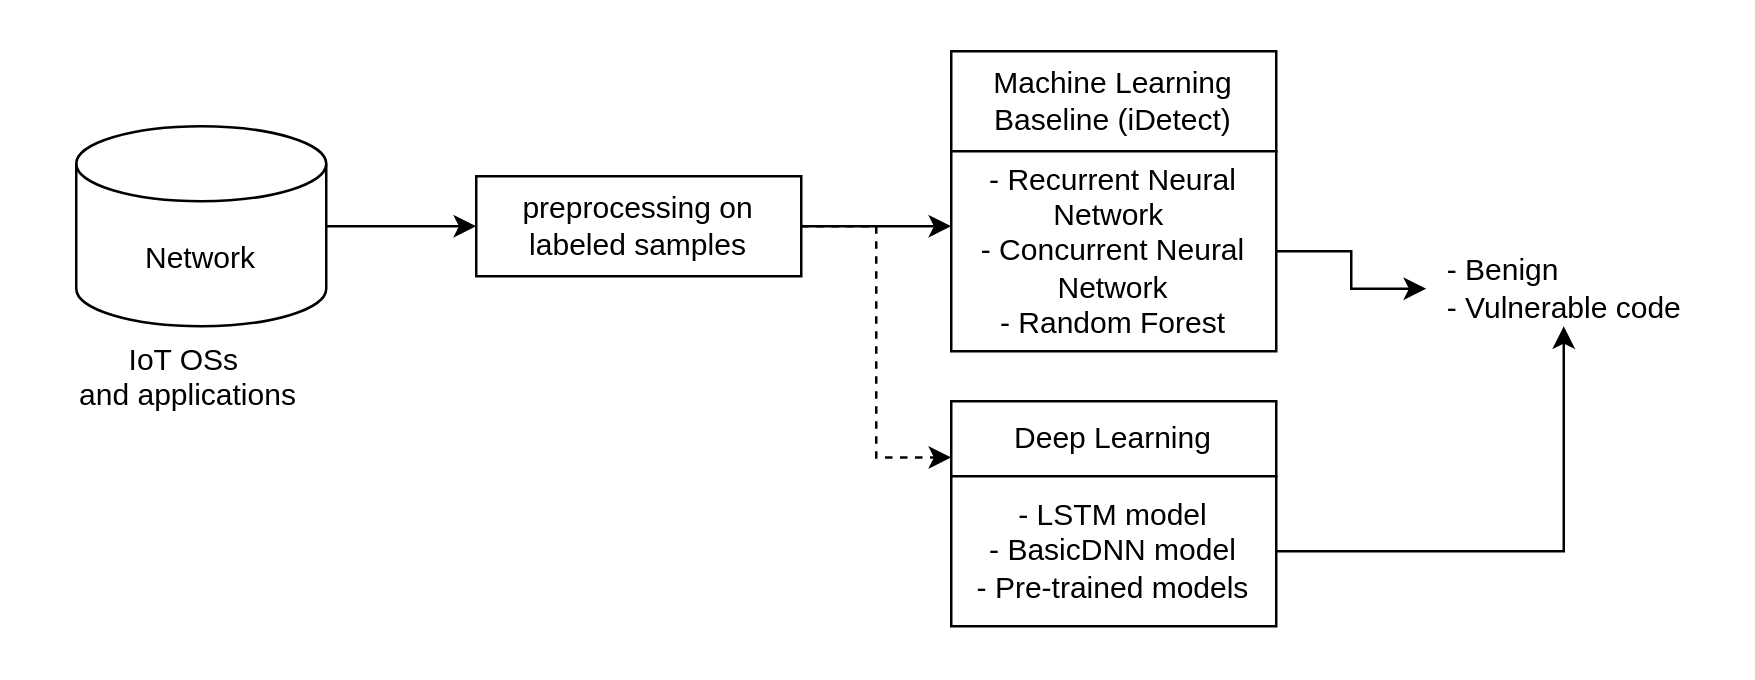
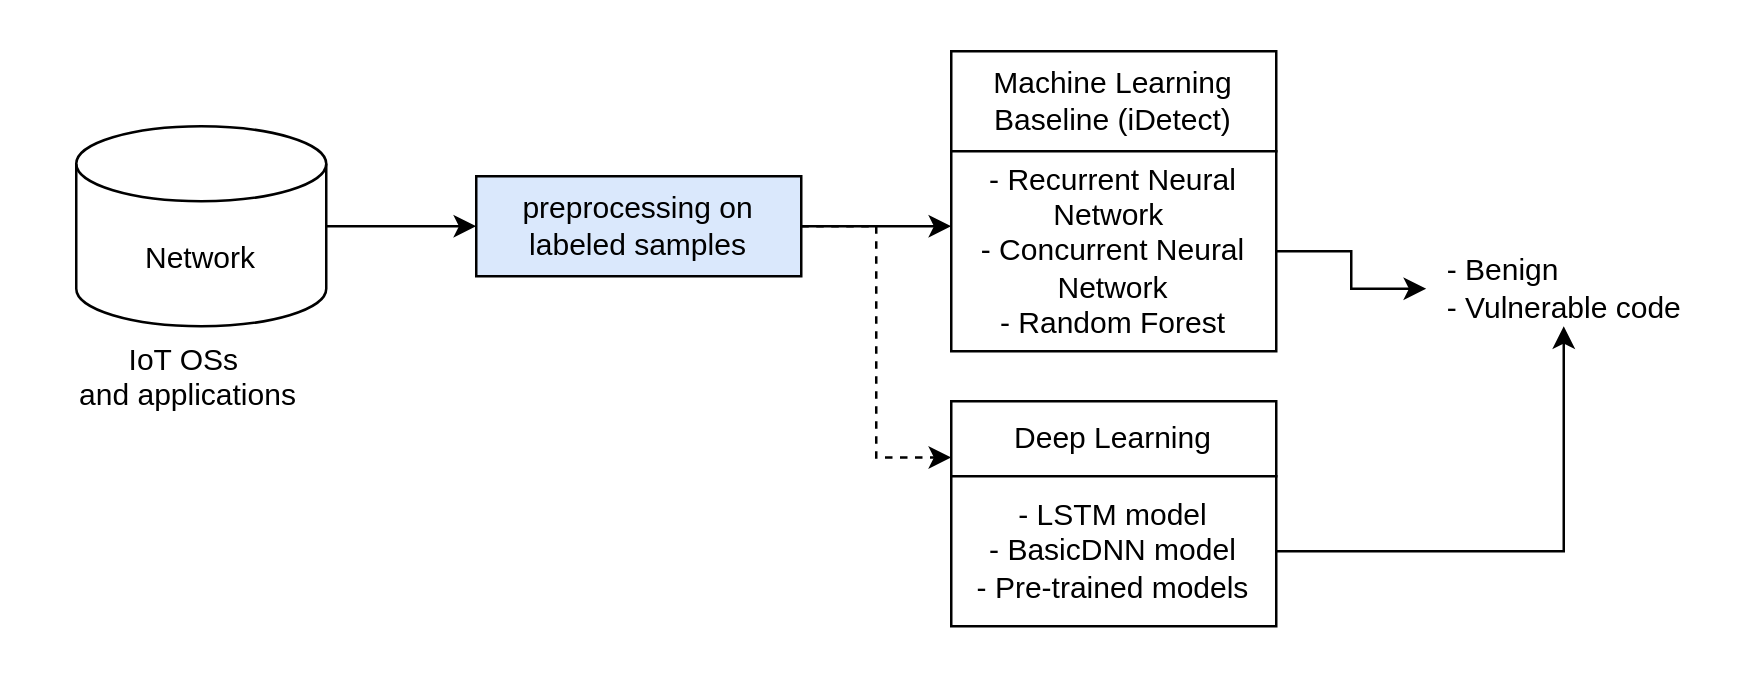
  <mxCell id="0" />
  <mxCell id="1" parent="0" />
  <mxCell id="2" style="edgeStyle=orthogonalEdgeStyle;rounded=0;orthogonalLoop=1;jettySize=auto;html=1;entryX=0;entryY=0.5;entryDx=0;entryDy=0;" edge="1" parent="1" source="3" target="7"><mxGeometry relative="1" as="geometry" /></mxCell>
  <mxCell id="3" value="Network" style="shape=cylinder3;whiteSpace=wrap;html=1;boundedLbl=1;backgroundOutline=1;size=15;" vertex="1" parent="1"><mxGeometry x="30" y="50" width="100" height="80" as="geometry" /></mxCell>
  <mxCell id="4" value="&lt;span style=&quot;color: rgb(0 , 0 , 0) ; font-family: &amp;#34;helvetica&amp;#34; ; font-size: 12px ; font-style: normal ; font-weight: 400 ; letter-spacing: normal ; text-indent: 0px ; text-transform: none ; word-spacing: 0px ; background-color: rgb(255 , 255 , 255) ; display: inline ; float: none&quot;&gt;IoT OSs&amp;nbsp;&lt;/span&gt;&lt;br style=&quot;color: rgb(0 , 0 , 0) ; font-family: &amp;#34;helvetica&amp;#34; ; font-size: 12px ; font-style: normal ; font-weight: 400 ; letter-spacing: normal ; text-indent: 0px ; text-transform: none ; word-spacing: 0px&quot;&gt;&lt;span style=&quot;color: rgb(0 , 0 , 0) ; font-family: &amp;#34;helvetica&amp;#34; ; font-size: 12px ; font-style: normal ; font-weight: 400 ; letter-spacing: normal ; text-indent: 0px ; text-transform: none ; word-spacing: 0px ; background-color: rgb(255 , 255 , 255) ; display: inline ; float: none&quot;&gt;and applications&lt;/span&gt;" style="text;whiteSpace=wrap;html=1;align=center;" vertex="1" parent="1"><mxGeometry x="20" y="130" width="110" height="40" as="geometry" /></mxCell>
  <mxCell id="5" style="edgeStyle=orthogonalEdgeStyle;rounded=0;orthogonalLoop=1;jettySize=auto;html=1;entryX=0;entryY=0.375;entryDx=0;entryDy=0;entryPerimeter=0;" edge="1" parent="1" source="7" target="13"><mxGeometry relative="1" as="geometry" /></mxCell>
  <mxCell id="6" style="edgeStyle=orthogonalEdgeStyle;rounded=0;orthogonalLoop=1;jettySize=auto;html=1;entryX=0;entryY=0.75;entryDx=0;entryDy=0;dashed=1;" edge="1" parent="1" source="7" target="9"><mxGeometry relative="1" as="geometry" /></mxCell>
- <mxCell id="7" value="preprocessing on labeled samples" style="whiteSpace=wrap;html=1;" vertex="1" parent="1"><mxGeometry x="190" y="70" width="130" height="40" as="geometry" /></mxCell>
+ <mxCell id="7" value="preprocessing on labeled samples" style="whiteSpace=wrap;html=1;fillColor=#dae8fc;" vertex="1" parent="1"><mxGeometry x="190" y="70" width="130" height="40" as="geometry" /></mxCell>
  <mxCell id="8" value="Machine Learning Baseline (iDetect)" style="whiteSpace=wrap;html=1;" vertex="1" parent="1"><mxGeometry x="380" y="20" width="130" height="40" as="geometry" /></mxCell>
  <mxCell id="9" value="Deep Learning" style="whiteSpace=wrap;html=1;" vertex="1" parent="1"><mxGeometry x="380" y="160" width="130" height="30" as="geometry" /></mxCell>
  <mxCell id="10" style="edgeStyle=orthogonalEdgeStyle;rounded=0;orthogonalLoop=1;jettySize=auto;html=1;" edge="1" parent="1" source="11" target="14"><mxGeometry relative="1" as="geometry" /></mxCell>
  <mxCell id="11" value="- LSTM model&lt;br&gt;- BasicDNN model&lt;br&gt;- Pre-trained models" style="whiteSpace=wrap;html=1;" vertex="1" parent="1"><mxGeometry x="380" y="190" width="130" height="60" as="geometry" /></mxCell>
  <mxCell id="12" style="edgeStyle=orthogonalEdgeStyle;rounded=0;orthogonalLoop=1;jettySize=auto;html=1;" edge="1" parent="1" source="13" target="14"><mxGeometry relative="1" as="geometry" /></mxCell>
  <mxCell id="13" value="&lt;span style=&quot;text-align: left&quot;&gt;- Recurrent Neural Network&amp;nbsp;&lt;/span&gt;&lt;br style=&quot;text-align: left&quot;&gt;&lt;span style=&quot;text-align: left&quot;&gt;- Concurrent Neural Network&lt;/span&gt;&lt;br style=&quot;text-align: left&quot;&gt;&lt;span style=&quot;text-align: left&quot;&gt;- Random Forest&lt;/span&gt;" style="whiteSpace=wrap;html=1;" vertex="1" parent="1"><mxGeometry x="380" y="60" width="130" height="80" as="geometry" /></mxCell>
  <mxCell id="14" value="&lt;div style=&quot;text-align: left&quot;&gt;&lt;span&gt;- Benign&lt;/span&gt;&lt;/div&gt;&lt;div style=&quot;text-align: left&quot;&gt;&lt;span&gt;- Vulnerable code&lt;/span&gt;&lt;/div&gt;" style="text;html=1;align=center;verticalAlign=middle;resizable=0;points=[];autosize=1;" vertex="1" parent="1"><mxGeometry x="570" y="100" width="110" height="30" as="geometry" /></mxCell>
